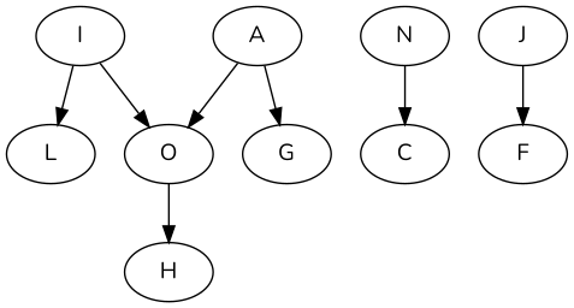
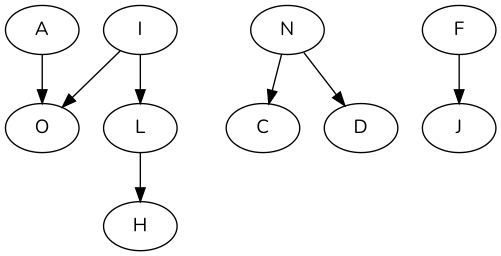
  strict digraph {
    fontname=Nunito
    node [fontname=Nunito]
    edge [fontname=Nunito]
    n1 [label=I]
    n2 [label=O]
    n3 [label=L]
    n4 [label=H]
    n5 [label=N]
    n6 [label=C]
+   n7 [label=D]
    n8 [label=A]
-   n9 [label=G]
    n10 [label=J]
    n11 [label=F]
    n1 -> n2
    n1 -> n3
-   n2 -> n4
+   n3 -> n4
    n5 -> n6
+   n5 -> n7
    n8 -> n2
-   n8 -> n9
-   n10 -> n11
+   n11 -> n10
  }
